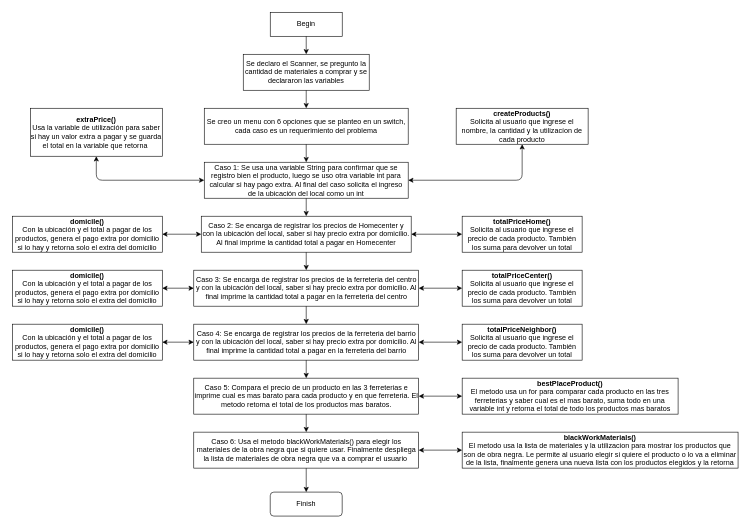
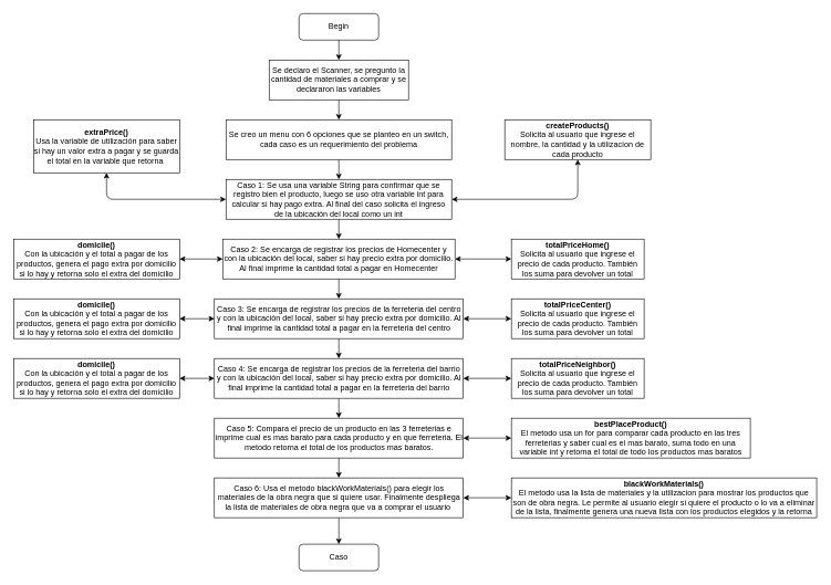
  <mxCell id="0" />
  <mxCell id="1" parent="0" />
- <mxCell id="2" value="Begin" style="whiteSpace=wrap;html=1;fontSize=12;glass=0;strokeWidth=1;shadow=0;rounded=0;" parent="1" vertex="1"><mxGeometry x="450" y="20" width="120" height="40" as="geometry" /></mxCell>
+ <mxCell id="2" value="Begin" style="rounded=1;whiteSpace=wrap;html=1;fontSize=12;glass=0;strokeWidth=1;shadow=0;" parent="1" vertex="1"><mxGeometry x="450" y="20" width="120" height="40" as="geometry" /></mxCell>
  <mxCell id="3" value="Se declaro el Scanner, se pregunto la cantidad de materiales a comprar y se declararon las variables" style="rounded=0;whiteSpace=wrap;html=1;" vertex="1" parent="1"><mxGeometry x="405" y="90" width="210" height="60" as="geometry" /></mxCell>
  <mxCell id="4" value="" style="endArrow=classic;html=1;exitX=0.5;exitY=1;exitDx=0;exitDy=0;entryX=0.5;entryY=0;entryDx=0;entryDy=0;" edge="1" parent="1" source="2" target="3"><mxGeometry width="50" height="50" relative="1" as="geometry"><mxPoint x="350" y="360" as="sourcePoint" /><mxPoint x="400" y="310" as="targetPoint" /></mxGeometry></mxCell>
  <mxCell id="5" value="Se creo un menu con 6 opciones que se planteo en un switch, cada caso es un requerimiento del problema" style="rounded=0;whiteSpace=wrap;html=1;" vertex="1" parent="1"><mxGeometry x="340" y="180" width="340" height="60" as="geometry" /></mxCell>
  <mxCell id="6" value="" style="endArrow=classic;html=1;exitX=0.5;exitY=1;exitDx=0;exitDy=0;" edge="1" parent="1" source="3" target="5"><mxGeometry width="50" height="50" relative="1" as="geometry"><mxPoint x="450" y="200" as="sourcePoint" /><mxPoint x="510" y="178" as="targetPoint" /></mxGeometry></mxCell>
  <mxCell id="7" value="" style="endArrow=classic;html=1;exitX=0.5;exitY=1;exitDx=0;exitDy=0;entryX=0.5;entryY=0;entryDx=0;entryDy=0;" edge="1" parent="1" source="5" target="8"><mxGeometry width="50" height="50" relative="1" as="geometry"><mxPoint x="490" y="250" as="sourcePoint" /><mxPoint x="501" y="310" as="targetPoint" /></mxGeometry></mxCell>
  <mxCell id="8" value="Caso 1: Se usa una variable String para confirmar que se registro bien el producto, luego se uso otra variable int para calcular si hay pago extra. Al final del caso solicita el ingreso de la ubicación del local como un int" style="rounded=0;whiteSpace=wrap;html=1;" vertex="1" parent="1"><mxGeometry x="340" y="270" width="340" height="60" as="geometry" /></mxCell>
  <mxCell id="9" value="" style="endArrow=classic;startArrow=classic;html=1;exitX=1;exitY=0.5;exitDx=0;exitDy=0;entryX=0.5;entryY=1;entryDx=0;entryDy=0;" edge="1" parent="1" source="8" target="10"><mxGeometry width="50" height="50" relative="1" as="geometry"><mxPoint x="720" y="320" as="sourcePoint" /><mxPoint x="830" y="230" as="targetPoint" /><Array as="points"><mxPoint x="870" y="300" /></Array></mxGeometry></mxCell>
  <mxCell id="10" value="&lt;b&gt;createProducts()&lt;/b&gt;&lt;br&gt;Solicita al usuario que ingrese el nombre, la cantidad y la utilizacíon de cada producto" style="rounded=0;whiteSpace=wrap;html=1;" vertex="1" parent="1"><mxGeometry x="760" y="180" width="220" height="60" as="geometry" /></mxCell>
  <mxCell id="11" value="" style="endArrow=classic;startArrow=classic;html=1;entryX=0;entryY=0.5;entryDx=0;entryDy=0;exitX=0.5;exitY=1;exitDx=0;exitDy=0;" edge="1" parent="1" source="12" target="8"><mxGeometry width="50" height="50" relative="1" as="geometry"><mxPoint x="180" y="270" as="sourcePoint" /><mxPoint x="310" y="300" as="targetPoint" /><Array as="points"><mxPoint x="160" y="300" /></Array></mxGeometry></mxCell>
  <mxCell id="12" value="&lt;b&gt;extraPrice()&lt;/b&gt;&lt;br&gt;&lt;span&gt;Usa la variable de utilización para saber si hay un valor extra a pagar y se guarda el total en la variable que retorna&amp;nbsp;&lt;/span&gt;" style="rounded=0;whiteSpace=wrap;html=1;" vertex="1" parent="1"><mxGeometry x="50" y="180" width="220" height="80" as="geometry" /></mxCell>
  <mxCell id="13" value="" style="endArrow=classic;html=1;entryX=0.5;entryY=0;entryDx=0;entryDy=0;exitX=0.5;exitY=1;exitDx=0;exitDy=0;" edge="1" parent="1" source="8" target="14"><mxGeometry width="50" height="50" relative="1" as="geometry"><mxPoint x="510" y="330" as="sourcePoint" /><mxPoint x="500" y="370" as="targetPoint" /></mxGeometry></mxCell>
  <mxCell id="14" value="Caso 2: Se encarga de registrar los precios de Homecenter y con la ubicación del local, saber si hay precio extra por domicilio. Al final imprime la cantidad total a pagar en Homecenter" style="rounded=0;whiteSpace=wrap;html=1;" vertex="1" parent="1"><mxGeometry x="335" y="360" width="350" height="60" as="geometry" /></mxCell>
  <mxCell id="15" value="" style="endArrow=classic;startArrow=classic;html=1;exitX=1;exitY=0.5;exitDx=0;exitDy=0;entryX=0;entryY=0.5;entryDx=0;entryDy=0;" edge="1" parent="1" target="16" source="14"><mxGeometry width="50" height="50" relative="1" as="geometry"><mxPoint x="740" y="410" as="sourcePoint" /><mxPoint x="890" y="340" as="targetPoint" /><Array as="points" /></mxGeometry></mxCell>
  <mxCell id="16" value="&lt;b&gt;totalPriceHome()&lt;/b&gt;&lt;br&gt;Solicita al usuario que ingrese el precio de cada producto. También los suma para devolver un total" style="rounded=0;whiteSpace=wrap;html=1;" vertex="1" parent="1"><mxGeometry x="770" y="360" width="200" height="60" as="geometry" /></mxCell>
  <mxCell id="17" value="" style="endArrow=classic;startArrow=classic;html=1;exitX=0;exitY=0.5;exitDx=0;exitDy=0;entryX=1;entryY=0.5;entryDx=0;entryDy=0;" edge="1" parent="1" target="18" source="14"><mxGeometry width="50" height="50" relative="1" as="geometry"><mxPoint x="-15" y="380" as="sourcePoint" /><mxPoint x="190" y="330" as="targetPoint" /><Array as="points" /></mxGeometry></mxCell>
  <mxCell id="18" value="&lt;b&gt;domicile()&lt;/b&gt;&lt;br&gt;Con la ubicación y el total a pagar de los productos, genera el pago extra por domicilio si lo hay y retorna solo el extra del domicilio" style="rounded=0;whiteSpace=wrap;html=1;" vertex="1" parent="1"><mxGeometry x="20" y="360" width="250" height="60" as="geometry" /></mxCell>
  <mxCell id="19" value="" style="endArrow=classic;html=1;entryX=0.5;entryY=0;entryDx=0;entryDy=0;exitX=0.5;exitY=1;exitDx=0;exitDy=0;" edge="1" parent="1" target="20" source="14"><mxGeometry width="50" height="50" relative="1" as="geometry"><mxPoint x="510" y="420" as="sourcePoint" /><mxPoint x="500" y="460" as="targetPoint" /></mxGeometry></mxCell>
  <mxCell id="20" value="Caso 3: Se encarga de registrar los precios de la ferreteria del centro y con la ubicación del local, saber si hay precio extra por domicilio. Al final imprime la cantidad total a pagar en la ferreteria del centro" style="rounded=0;whiteSpace=wrap;html=1;" vertex="1" parent="1"><mxGeometry x="322.5" y="450" width="375" height="60" as="geometry" /></mxCell>
  <mxCell id="21" value="" style="endArrow=classic;startArrow=classic;html=1;exitX=1;exitY=0.5;exitDx=0;exitDy=0;entryX=0;entryY=0.5;entryDx=0;entryDy=0;" edge="1" parent="1" source="20" target="22"><mxGeometry width="50" height="50" relative="1" as="geometry"><mxPoint x="740" y="500" as="sourcePoint" /><mxPoint x="890" y="430" as="targetPoint" /><Array as="points" /></mxGeometry></mxCell>
  <mxCell id="22" value="&lt;b&gt;totalPriceCenter()&lt;/b&gt;&lt;br&gt;Solicita al usuario que ingrese el precio de cada producto. También los suma para devolver un total" style="rounded=0;whiteSpace=wrap;html=1;" vertex="1" parent="1"><mxGeometry x="770" y="450" width="200" height="60" as="geometry" /></mxCell>
  <mxCell id="23" value="" style="endArrow=classic;startArrow=classic;html=1;exitX=0;exitY=0.5;exitDx=0;exitDy=0;entryX=1;entryY=0.5;entryDx=0;entryDy=0;" edge="1" parent="1" source="20" target="24"><mxGeometry width="50" height="50" relative="1" as="geometry"><mxPoint x="-15" y="470" as="sourcePoint" /><mxPoint x="190" y="420" as="targetPoint" /><Array as="points" /></mxGeometry></mxCell>
  <mxCell id="24" value="&lt;b&gt;domicile()&lt;/b&gt;&lt;br&gt;Con la ubicación y el total a pagar de los productos, genera el pago extra por domicilio si lo hay y retorna solo el extra del domicilio" style="rounded=0;whiteSpace=wrap;html=1;" vertex="1" parent="1"><mxGeometry x="20" y="450" width="250" height="60" as="geometry" /></mxCell>
  <mxCell id="25" value="" style="endArrow=classic;html=1;entryX=0.5;entryY=0;entryDx=0;entryDy=0;exitX=0.5;exitY=1;exitDx=0;exitDy=0;" edge="1" parent="1" target="26" source="20"><mxGeometry width="50" height="50" relative="1" as="geometry"><mxPoint x="510" y="510" as="sourcePoint" /><mxPoint x="500" y="550" as="targetPoint" /></mxGeometry></mxCell>
  <mxCell id="26" value="Caso 4: Se encarga de registrar los precios de la ferreteria del barrio y con la ubicación del local, saber si hay precio extra por domicilio. Al final imprime la cantidad total a pagar en la ferreteria del barrio" style="rounded=0;whiteSpace=wrap;html=1;" vertex="1" parent="1"><mxGeometry x="322.5" y="540" width="375" height="60" as="geometry" /></mxCell>
  <mxCell id="27" value="" style="endArrow=classic;startArrow=classic;html=1;exitX=1;exitY=0.5;exitDx=0;exitDy=0;entryX=0;entryY=0.5;entryDx=0;entryDy=0;" edge="1" parent="1" source="26" target="28"><mxGeometry width="50" height="50" relative="1" as="geometry"><mxPoint x="740" y="590" as="sourcePoint" /><mxPoint x="890" y="520" as="targetPoint" /><Array as="points" /></mxGeometry></mxCell>
  <mxCell id="28" value="&lt;b&gt;totalPriceNeighbor()&lt;/b&gt;&lt;br&gt;Solicita al usuario que ingrese el precio de cada producto. También los suma para devolver un total" style="rounded=0;whiteSpace=wrap;html=1;" vertex="1" parent="1"><mxGeometry x="770" y="540" width="200" height="60" as="geometry" /></mxCell>
  <mxCell id="29" value="" style="endArrow=classic;startArrow=classic;html=1;exitX=0;exitY=0.5;exitDx=0;exitDy=0;entryX=1;entryY=0.5;entryDx=0;entryDy=0;" edge="1" parent="1" source="26" target="30"><mxGeometry width="50" height="50" relative="1" as="geometry"><mxPoint x="-15" y="560" as="sourcePoint" /><mxPoint x="190" y="510" as="targetPoint" /><Array as="points" /></mxGeometry></mxCell>
  <mxCell id="30" value="&lt;b&gt;domicile()&lt;/b&gt;&lt;br&gt;Con la ubicación y el total a pagar de los productos, genera el pago extra por domicilio si lo hay y retorna solo el extra del domicilio" style="rounded=0;whiteSpace=wrap;html=1;" vertex="1" parent="1"><mxGeometry x="20" y="540" width="250" height="60" as="geometry" /></mxCell>
  <mxCell id="31" value="" style="endArrow=classic;html=1;entryX=0.5;entryY=0;entryDx=0;entryDy=0;exitX=0.5;exitY=1;exitDx=0;exitDy=0;" edge="1" parent="1" target="32" source="26"><mxGeometry width="50" height="50" relative="1" as="geometry"><mxPoint x="510" y="620" as="sourcePoint" /><mxPoint x="500" y="660" as="targetPoint" /></mxGeometry></mxCell>
  <mxCell id="32" value="Caso 5: Compara el precio de un producto en las 3 ferreterias e imprime cual es mas barato para cada producto y en que ferreteria. El metodo retorna el total de los productos mas baratos." style="rounded=0;whiteSpace=wrap;html=1;" vertex="1" parent="1"><mxGeometry x="322.5" y="630" width="375" height="60" as="geometry" /></mxCell>
  <mxCell id="33" value="" style="endArrow=classic;startArrow=classic;html=1;exitX=1;exitY=0.5;exitDx=0;exitDy=0;entryX=0;entryY=0.5;entryDx=0;entryDy=0;" edge="1" parent="1" source="32" target="34"><mxGeometry width="50" height="50" relative="1" as="geometry"><mxPoint x="620" y="610" as="sourcePoint" /><mxPoint x="760" y="650" as="targetPoint" /></mxGeometry></mxCell>
  <mxCell id="34" value="&lt;b&gt;bestPlaceProduct()&lt;/b&gt;&lt;br&gt;El metodo usa un for para comparar cada producto en las tres ferreterias y saber cual es el mas barato, suma todo en una variable int y retorna el total de todo los productos mas baratos" style="rounded=0;whiteSpace=wrap;html=1;" vertex="1" parent="1"><mxGeometry x="770" y="630" width="360" height="60" as="geometry" /></mxCell>
  <mxCell id="35" value="" style="endArrow=classic;html=1;entryX=0.5;entryY=0;entryDx=0;entryDy=0;exitX=0.5;exitY=1;exitDx=0;exitDy=0;" edge="1" parent="1" target="36" source="32"><mxGeometry width="50" height="50" relative="1" as="geometry"><mxPoint x="510" y="700" as="sourcePoint" /><mxPoint x="500" y="740" as="targetPoint" /></mxGeometry></mxCell>
  <mxCell id="36" value="Caso 6: Usa el metodo blackWorkMaterials() para elegir los materiales de la obra negra que si quiere usar. Finalmente despliega la lista de materiales de obra negra que va a comprar el usuario&amp;nbsp;" style="rounded=0;whiteSpace=wrap;html=1;" vertex="1" parent="1"><mxGeometry x="322.5" y="720" width="375" height="60" as="geometry" /></mxCell>
  <mxCell id="37" value="" style="endArrow=classic;startArrow=classic;html=1;exitX=1;exitY=0.5;exitDx=0;exitDy=0;entryX=0;entryY=0.5;entryDx=0;entryDy=0;" edge="1" parent="1" target="38" source="36"><mxGeometry width="50" height="50" relative="1" as="geometry"><mxPoint x="733.75" y="750" as="sourcePoint" /><mxPoint x="796.25" y="740" as="targetPoint" /></mxGeometry></mxCell>
  <mxCell id="38" value="&lt;b&gt;blackWorkMaterials()&lt;/b&gt;&lt;br&gt;El metodo usa la lista de materiales y la utilizacion para mostrar los productos que son de obra negra. Le permite al usuario elegir si quiere el producto o lo va a eliminar de la lista, finalmente genera una nueva lista con los productos elegidos y la retorna" style="rounded=0;whiteSpace=wrap;html=1;" vertex="1" parent="1"><mxGeometry x="770" y="720" width="460" height="60" as="geometry" /></mxCell>
- <mxCell id="39" value="Finish" style="rounded=1;whiteSpace=wrap;html=1;" vertex="1" parent="1"><mxGeometry x="450" y="820" width="120" height="40" as="geometry" /></mxCell>
+ <mxCell id="39" value="Caso" style="rounded=1;whiteSpace=wrap;html=1;" vertex="1" parent="1"><mxGeometry x="450" y="820" width="120" height="40" as="geometry" /></mxCell>
  <mxCell id="40" value="" style="endArrow=classic;html=1;entryX=0.5;entryY=0;entryDx=0;entryDy=0;exitX=0.5;exitY=1;exitDx=0;exitDy=0;" edge="1" parent="1" source="36" target="39"><mxGeometry width="50" height="50" relative="1" as="geometry"><mxPoint x="450" y="940" as="sourcePoint" /><mxPoint x="500" y="890" as="targetPoint" /></mxGeometry></mxCell>
